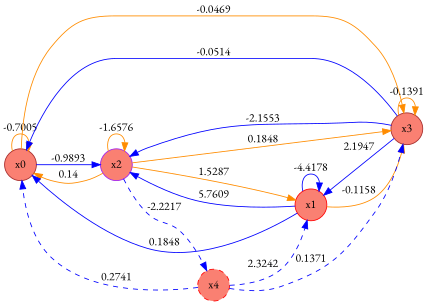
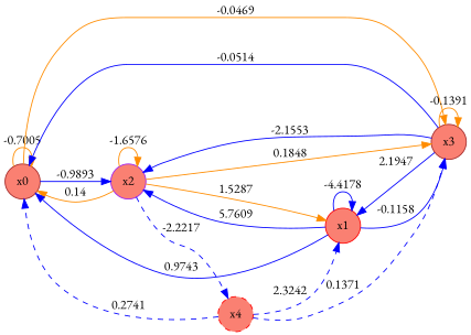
  digraph {
    fontname="EB Garamond"
    rankdir=LR
    node [color=brown fillcolor=salmon fontname="EB Garamond" shape=circle style=filled]
    edge [color=blue fontname="EB Garamond"]
    n1 [label=x0]
    n2 [color=purple label=x2]
    n3 [label=x3]
    n4 [color=red label=x1]
    n5 [color=red label=x4 style="dashed,filled"]
    n1 -> n1 [color=darkorange label=-0.7005]
    n1 -> n2 [label=-0.9893]
    n1 -> n3 [color=darkorange label=-0.0469]
    n2 -> n1 [color=darkorange label=0.14]
    n2 -> n2 [color=darkorange label=-1.6576]
    n2 -> n3 [color=darkorange label=0.1848]
    n2 -> n4 [color=darkorange label=1.5287]
    n2 -> n5 [label=-2.2217 style=dashed]
    n3 -> n1 [label=-0.0514]
    n3 -> n2 [label=-2.1553]
    n3 -> n3 [color=darkorange label=-0.1391]
    n3 -> n4 [label=2.1947]
-   n4 -> n1 [label=0.1848]
+   n4 -> n1 [label=0.9743]
    n4 -> n2 [label=5.7609]
-   n4 -> n3 [color=darkorange label=-0.1158]
+   n4 -> n3 [label=-0.1158]
    n4 -> n4 [label=-4.4178]
    n5 -> n1 [label=0.2741 style=dashed]
    n5 -> n3 [label=0.1371 style=dashed]
    n5 -> n4 [label=2.3242 style=dashed]
  }
